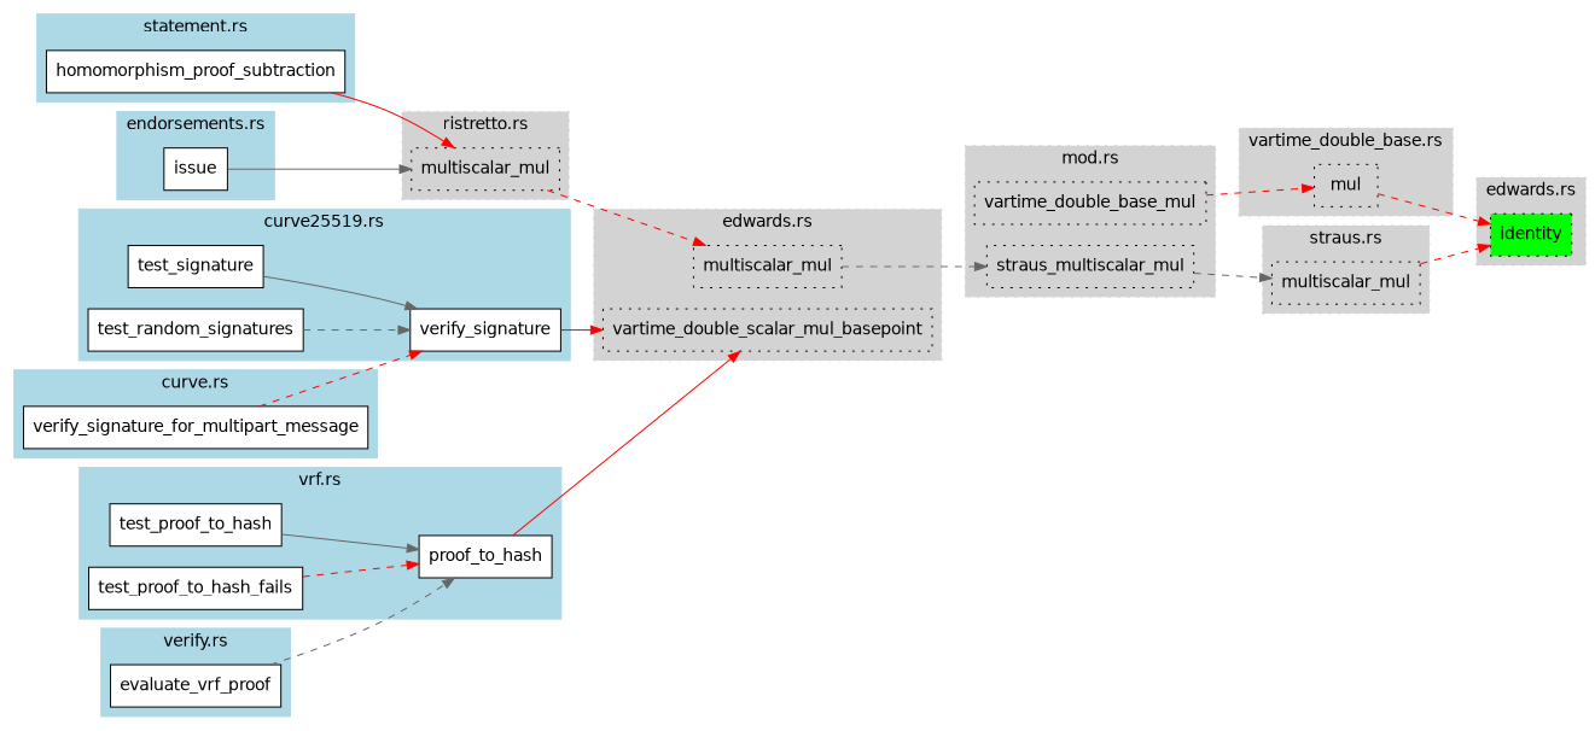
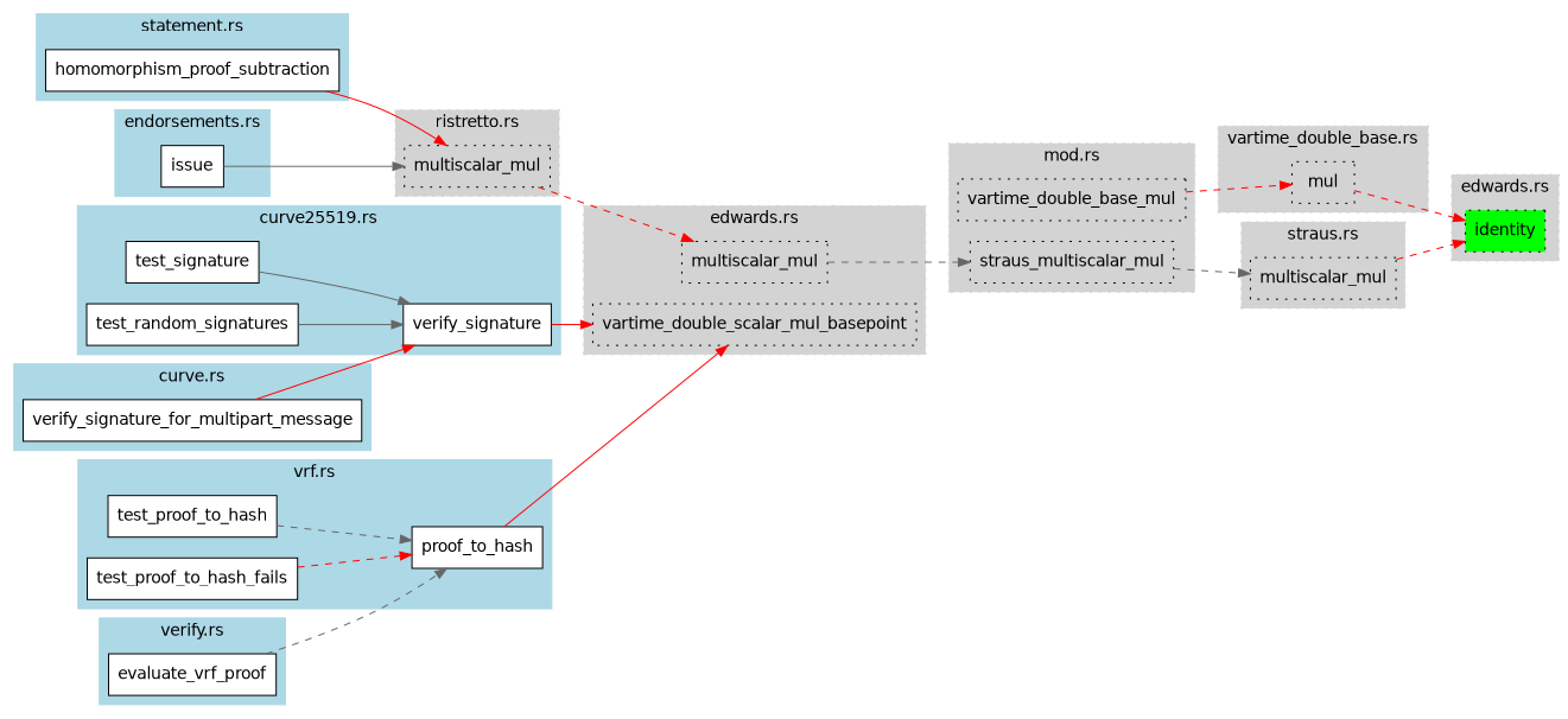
  digraph {
    rankdir=LR
    node [fillcolor=white fontname=Helvetica shape=box style=filled]
    edge [color=red style=dashed]
    n1 [fillcolor=lightgray label=vartime_double_base_mul style="filled,dotted"]
    n2 [fillcolor=lightgray label=straus_multiscalar_mul style="filled,dotted"]
    n3 [fillcolor=green label=identity style="filled,dotted"]
    n4 [fillcolor=lightgray label=multiscalar_mul style="filled,dotted"]
    n5 [fillcolor=lightgray label=mul style="filled,dotted"]
    n6 [fillcolor=lightgray label=vartime_double_scalar_mul_basepoint style="filled,dotted"]
    n7 [fillcolor=lightgray label=multiscalar_mul style="filled,dotted"]
    n8 [fillcolor=lightgray label=multiscalar_mul style="filled,dotted"]
    n9 [label=verify_signature_for_multipart_message]
    n10 [label=test_signature]
    n11 [label=test_random_signatures]
    n12 [label=verify_signature]
    n13 [label=evaluate_vrf_proof]
    n14 [label=test_proof_to_hash]
    n15 [label=test_proof_to_hash_fails]
    n16 [label=proof_to_hash]
    n17 [label=homomorphism_proof_subtraction]
    n18 [label=issue]
    subgraph cluster_1 {
      color=lightgrey
      fontname=Helvetica
      label="mod.rs"
      style="filled,dotted"
      n1
      n2
    }
    subgraph cluster_2 {
      color=lightgrey
      fontname=Helvetica
      label="edwards.rs"
      style="filled,dotted"
      n3
    }
    subgraph cluster_3 {
      color=lightgrey
      fontname=Helvetica
      label="straus.rs"
      style="filled,dotted"
      n4
    }
    subgraph cluster_4 {
      color=lightgrey
      fontname=Helvetica
      label="vartime_double_base.rs"
      style="filled,dotted"
      n5
    }
    subgraph cluster_5 {
      color=lightgrey
      fontname=Helvetica
      label="edwards.rs"
      style="filled,dotted"
      n6
      n7
    }
    subgraph cluster_6 {
      color=lightgrey
      fontname=Helvetica
      label="ristretto.rs"
      style="filled,dotted"
      n8
    }
    subgraph cluster_7 {
      color=lightblue
      fontname=Helvetica
      label="curve.rs"
      style=filled
      n9
    }
    subgraph cluster_8 {
      color=lightblue
      fontname=Helvetica
      label="curve25519.rs"
      style=filled
      n10
      n11
      n12
    }
    subgraph cluster_9 {
      color=lightblue
      fontname=Helvetica
      label="verify.rs"
      style=filled
      n13
    }
    subgraph cluster_10 {
      color=lightblue
      fontname=Helvetica
      label="vrf.rs"
      style=filled
      n14
      n15
      n16
    }
    subgraph cluster_11 {
      color=lightblue
      fontname=Helvetica
      label="statement.rs"
      style=filled
      n17
    }
    subgraph cluster_12 {
      color=lightblue
      fontname=Helvetica
      label="endorsements.rs"
      style=filled
      n18
    }
    n1 -> n5
    n2 -> n4 [color=gray40]
    n4 -> n3
    n5 -> n3
    n7 -> n2 [color=gray40]
    n8 -> n7
-   n9 -> n12
+   n9 -> n12 [style=solid]
    n10 -> n12 [color=gray40 style=solid]
-   n11 -> n12 [color=gray40]
+   n11 -> n12 [color=gray40 style=solid]
    n12 -> n6 [style=""]
    n13 -> n16 [color=gray40]
-   n14 -> n16 [color=gray40 style=solid]
+   n14 -> n16 [color=gray40]
    n15 -> n16
    n16 -> n6 [style=""]
    n17 -> n8 [style=""]
    n18 -> n8 [color=gray40 style=""]
  }
